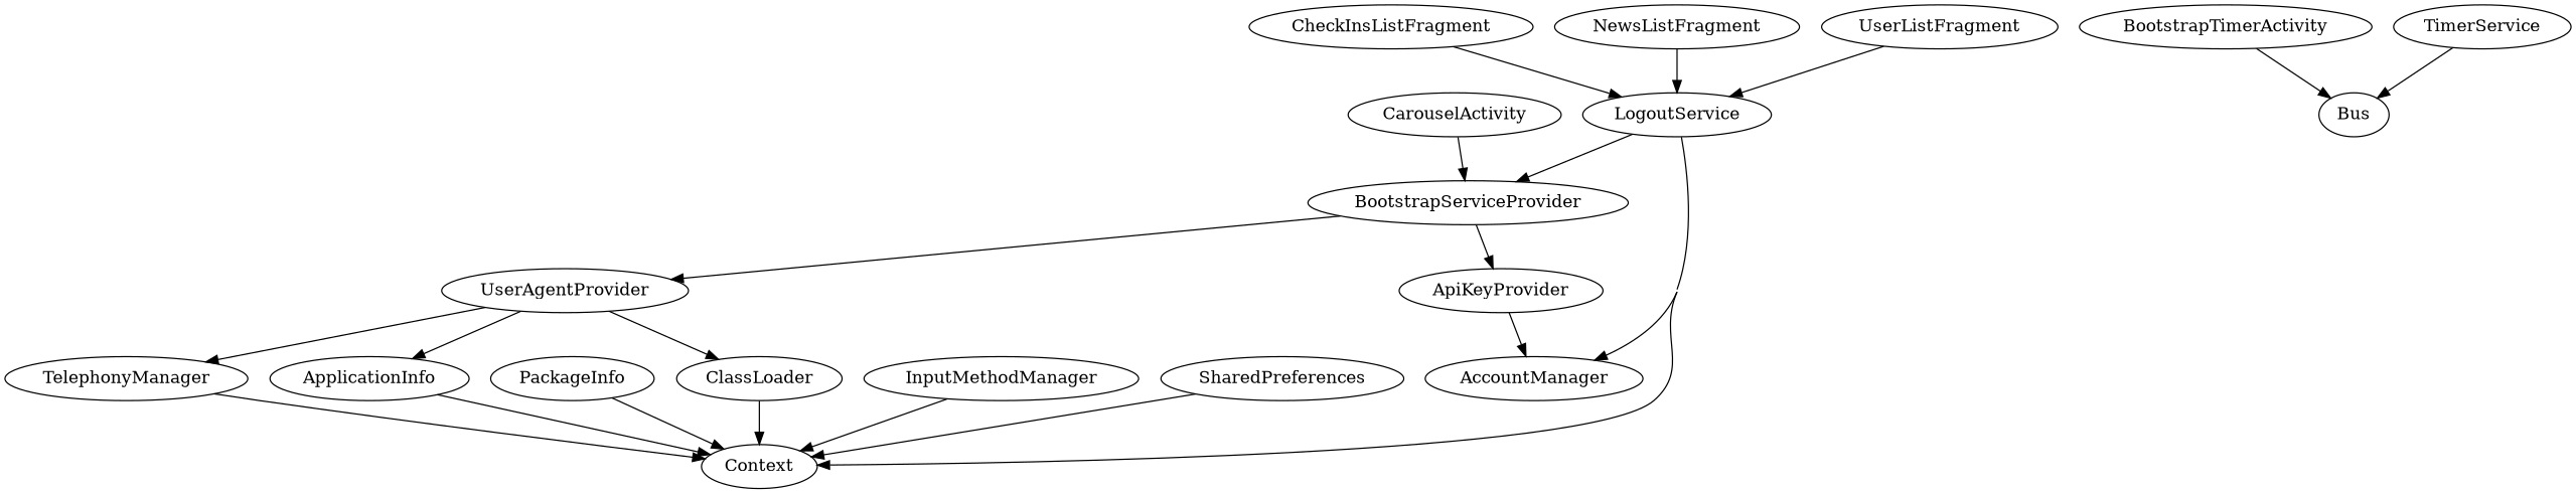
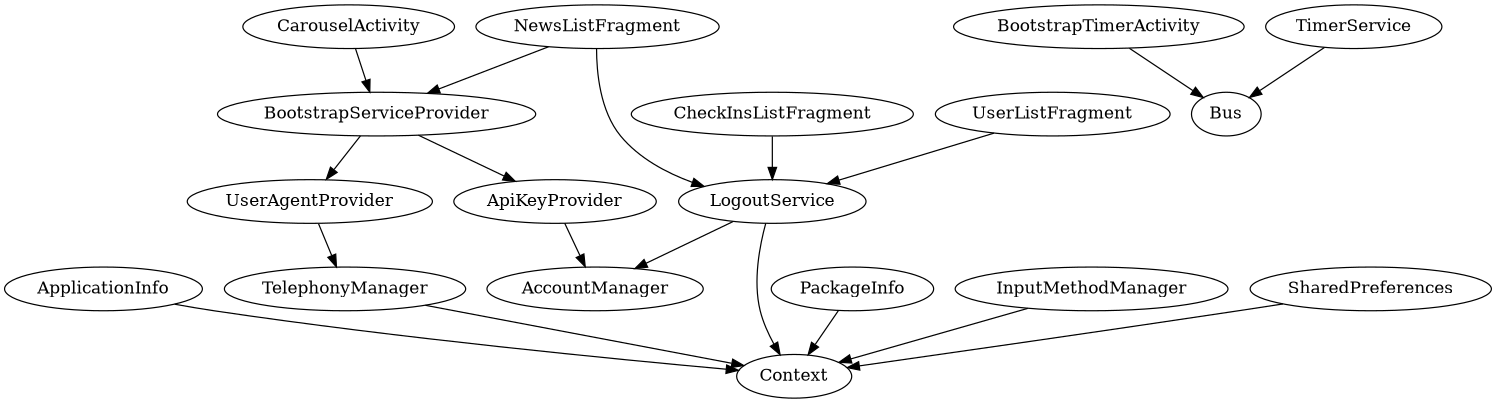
  digraph {
    concentrate=true
    ApiKeyProvider
    AccountManager
    ApplicationInfo
    Context
    BootstrapServiceProvider
    UserAgentProvider
-   ClassLoader
    TelephonyManager
    PackageInfo
    BootstrapTimerActivity
    Bus
    CarouselActivity
    CheckInsListFragment
    LogoutService
    InputMethodManager
    NewsListFragment
    SharedPreferences
    TimerService
    UserListFragment
    ApiKeyProvider -> AccountManager
    ApplicationInfo -> Context
    BootstrapServiceProvider -> ApiKeyProvider
    BootstrapServiceProvider -> UserAgentProvider
-   UserAgentProvider -> ApplicationInfo
-   UserAgentProvider -> ClassLoader
    UserAgentProvider -> TelephonyManager
-   ClassLoader -> Context
    TelephonyManager -> Context
    PackageInfo -> Context
    BootstrapTimerActivity -> Bus
    CarouselActivity -> BootstrapServiceProvider
    CheckInsListFragment -> LogoutService
    LogoutService -> AccountManager
    LogoutService -> Context
    InputMethodManager -> Context
-   LogoutService -> BootstrapServiceProvider
+   NewsListFragment -> BootstrapServiceProvider
    NewsListFragment -> LogoutService
    SharedPreferences -> Context
    TimerService -> Bus
    UserListFragment -> LogoutService
  }
